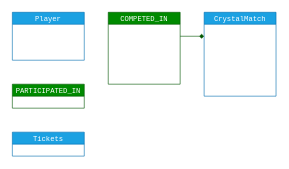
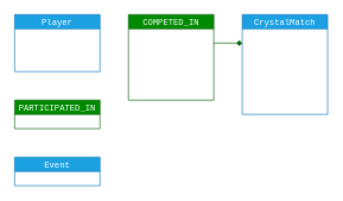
  <mxCell id="0" />
  <mxCell id="1" parent="0" />
  <mxCell id="2" value="CrystalMatch" style="swimlane;fontStyle=0;childLayout=stackLayout;horizontal=1;startSize=20;horizontalStack=0;resizeParent=1;resizeParentMax=0;resizeLast=0;collapsible=0;marginBottom=0;fontSize=12;strokeWidth=1;perimeterSpacing=0;swimlaneLine=1;rounded=0;shadow=0;glass=0;sketch=0;arcSize=25;fillColor=#1ba1e2;fontColor=#FFFFFF;strokeColor=#006EAF;fontFamily=Courier New;" parent="1" vertex="1"><mxGeometry x="340" y="20" width="120" height="140" as="geometry"><mxRectangle x="240" y="580" width="40" height="10" as="alternateBounds" /></mxGeometry></mxCell>
  <mxCell id="3" value="matchId" style="text;align=center;verticalAlign=middle;spacingLeft=4;spacingRight=4;overflow=hidden;rotatable=0;points=[[0,0.5],[1,0.5]];portConstraint=eastwest;fontSize=12;fontFamily=Courier New;labelPosition=center;verticalLabelPosition=middle;labelBackgroundColor=none;fontColor=#FFFFFF;" parent="2" vertex="1"><mxGeometry y="20" width="120" height="20" as="geometry" /></mxCell>
  <mxCell id="4" value="level" style="text;align=center;verticalAlign=middle;spacingLeft=4;spacingRight=4;overflow=hidden;rotatable=0;points=[[0,0.5],[1,0.5]];portConstraint=eastwest;fontSize=12;fontFamily=Courier New;labelPosition=center;verticalLabelPosition=middle;fontColor=#FFFFFF;labelBackgroundColor=none;" parent="2" vertex="1"><mxGeometry y="40" width="120" height="20" as="geometry" /></mxCell>
  <mxCell id="5" value="team9Tickets" style="text;align=center;verticalAlign=middle;spacingLeft=4;spacingRight=4;overflow=hidden;rotatable=0;points=[[0,0.5],[1,0.5]];portConstraint=eastwest;fontSize=12;fontFamily=Courier New;labelPosition=center;verticalLabelPosition=middle;fontColor=#FFFFFF;labelBackgroundColor=none;" parent="2" vertex="1"><mxGeometry y="60" width="120" height="20" as="geometry" /></mxCell>
  <mxCell id="6" value="team3Tickets" style="text;align=center;verticalAlign=middle;spacingLeft=4;spacingRight=4;overflow=hidden;rotatable=0;points=[[0,0.5],[1,0.5]];portConstraint=eastwest;fontSize=12;fontFamily=Courier New;labelPosition=center;verticalLabelPosition=middle;fontColor=#FFFFFF;labelBackgroundColor=none;" parent="2" vertex="1"><mxGeometry y="80" width="120" height="20" as="geometry" /></mxCell>
  <mxCell id="7" value="time" style="text;align=center;verticalAlign=middle;spacingLeft=4;spacingRight=4;overflow=hidden;rotatable=0;points=[[0,0.5],[1,0.5]];portConstraint=eastwest;fontSize=12;fontFamily=Courier New;labelPosition=center;verticalLabelPosition=middle;fontColor=#FFFFFF;labelBackgroundColor=none;" parent="2" vertex="1"><mxGeometry y="100" width="120" height="20" as="geometry" /></mxCell>
  <mxCell id="8" value="winner" style="text;align=center;verticalAlign=middle;spacingLeft=4;spacingRight=4;overflow=hidden;rotatable=0;points=[[0,0.5],[1,0.5]];portConstraint=eastwest;fontSize=12;fontFamily=Courier New;labelPosition=center;verticalLabelPosition=middle;fontColor=#FFFFFF;labelBackgroundColor=none;" parent="2" vertex="1"><mxGeometry y="120" width="120" height="20" as="geometry" /></mxCell>
  <mxCell id="9" value="Player" style="swimlane;fontStyle=0;childLayout=stackLayout;horizontal=1;startSize=20;horizontalStack=0;resizeParent=1;resizeParentMax=0;resizeLast=0;collapsible=0;marginBottom=0;fontSize=12;strokeWidth=1;perimeterSpacing=0;swimlaneLine=1;rounded=0;shadow=0;glass=0;sketch=0;arcSize=25;fillColor=#1ba1e2;fontColor=#FFFFFF;strokeColor=#006EAF;fontFamily=Courier New;" parent="1" vertex="1"><mxGeometry x="20" y="20" width="120" height="80" as="geometry"><mxRectangle x="240" y="580" width="40" height="10" as="alternateBounds" /></mxGeometry></mxCell>
  <mxCell id="10" value="playerId" style="text;align=center;verticalAlign=middle;spacingLeft=4;spacingRight=4;overflow=hidden;rotatable=0;points=[[0,0.5],[1,0.5]];portConstraint=eastwest;fontSize=12;fontFamily=Courier New;labelPosition=center;verticalLabelPosition=middle;labelBackgroundColor=none;fontColor=#FFFFFF;" parent="9" vertex="1"><mxGeometry y="20" width="120" height="20" as="geometry" /></mxCell>
  <mxCell id="11" value="name" style="text;align=center;verticalAlign=middle;spacingLeft=4;spacingRight=4;overflow=hidden;rotatable=0;points=[[0,0.5],[1,0.5]];portConstraint=eastwest;fontSize=12;fontFamily=Courier New;labelPosition=center;verticalLabelPosition=middle;fontColor=#FFFFFF;labelBackgroundColor=none;" parent="9" vertex="1"><mxGeometry y="40" width="120" height="20" as="geometry" /></mxCell>
  <mxCell id="12" value="displayName" style="text;align=center;verticalAlign=middle;spacingLeft=4;spacingRight=4;overflow=hidden;rotatable=0;points=[[0,0.5],[1,0.5]];portConstraint=eastwest;fontSize=12;fontFamily=Courier New;labelPosition=center;verticalLabelPosition=middle;fontColor=#FFFFFF;labelBackgroundColor=none;" parent="9" vertex="1"><mxGeometry y="60" width="120" height="20" as="geometry" /></mxCell>
  <mxCell id="13" value="" style="edgeStyle=none;html=1;fontFamily=Lucida Console;fontSize=3;entryX=0;entryY=0;entryDx=0;entryDy=0;entryPerimeter=0;startArrow=none;exitX=1;exitY=0;exitDx=0;exitDy=0;fillColor=#008a00;strokeColor=#005700;exitPerimeter=0;fontColor=#FFFFFF;endArrow=diamond;" parent="1" source="16" target="4" edge="1"><mxGeometry relative="1" as="geometry" /></mxCell>
  <mxCell id="14" value="COMPETED_IN" style="swimlane;fontStyle=0;childLayout=stackLayout;horizontal=1;startSize=20;horizontalStack=0;resizeParent=1;resizeParentMax=0;resizeLast=0;collapsible=0;marginBottom=0;fontSize=12;strokeWidth=1;perimeterSpacing=0;swimlaneLine=1;rounded=0;shadow=0;glass=0;sketch=0;arcSize=25;fillColor=#008a00;fontColor=#FFFFFF;strokeColor=#005700;fontFamily=Courier New;" parent="1" vertex="1"><mxGeometry x="180" y="20" width="120" height="120" as="geometry"><mxRectangle x="240" y="580" width="40" height="10" as="alternateBounds" /></mxGeometry></mxCell>
  <mxCell id="15" value="team" style="text;align=center;verticalAlign=middle;spacingLeft=4;spacingRight=4;overflow=hidden;rotatable=0;points=[[0,0.5],[1,0.5]];portConstraint=eastwest;fontSize=12;fontFamily=Courier New;labelPosition=center;verticalLabelPosition=middle;labelBackgroundColor=none;fontColor=#FFFFFF;" parent="14" vertex="1"><mxGeometry y="20" width="120" height="20" as="geometry" /></mxCell>
  <mxCell id="16" value="kills" style="text;align=center;verticalAlign=middle;spacingLeft=4;spacingRight=4;overflow=hidden;rotatable=0;points=[[0,0.5],[1,0.5]];portConstraint=eastwest;fontSize=12;fontFamily=Courier New;labelPosition=center;verticalLabelPosition=middle;fontColor=#FFFFFF;labelBackgroundColor=none;" parent="14" vertex="1"><mxGeometry y="40" width="120" height="20" as="geometry" /></mxCell>
  <mxCell id="17" value="deaths" style="text;align=center;verticalAlign=middle;spacingLeft=4;spacingRight=4;overflow=hidden;rotatable=0;points=[[0,0.5],[1,0.5]];portConstraint=eastwest;fontSize=12;fontFamily=Courier New;labelPosition=center;verticalLabelPosition=middle;fontColor=#FFFFFF;labelBackgroundColor=none;" parent="14" vertex="1"><mxGeometry y="60" width="120" height="20" as="geometry" /></mxCell>
  <mxCell id="18" value="healing" style="text;align=center;verticalAlign=middle;spacingLeft=4;spacingRight=4;overflow=hidden;rotatable=0;points=[[0,0.5],[1,0.5]];portConstraint=eastwest;fontSize=12;fontFamily=Courier New;labelPosition=center;verticalLabelPosition=middle;fontColor=#FFFFFF;labelBackgroundColor=none;" parent="14" vertex="1"><mxGeometry y="80" width="120" height="20" as="geometry" /></mxCell>
  <mxCell id="19" value="fame" style="text;align=center;verticalAlign=middle;spacingLeft=4;spacingRight=4;overflow=hidden;rotatable=0;points=[[0,0.5],[1,0.5]];portConstraint=eastwest;fontSize=12;fontFamily=Courier New;labelPosition=center;verticalLabelPosition=middle;fontColor=#FFFFFF;labelBackgroundColor=none;" parent="14" vertex="1"><mxGeometry y="100" width="120" height="20" as="geometry" /></mxCell>
- <mxCell id="20" value="Tickets" style="swimlane;fontStyle=0;childLayout=stackLayout;horizontal=1;startSize=20;horizontalStack=0;resizeParent=1;resizeParentMax=0;resizeLast=0;collapsible=0;marginBottom=0;fontSize=12;strokeWidth=1;perimeterSpacing=0;swimlaneLine=1;rounded=0;shadow=0;glass=0;sketch=0;arcSize=25;fillColor=#1ba1e2;fontColor=#FFFFFF;strokeColor=#006EAF;fontFamily=Courier New;" parent="1" vertex="1"><mxGeometry x="20" y="220" width="120" height="40" as="geometry"><mxRectangle x="240" y="580" width="40" height="10" as="alternateBounds" /></mxGeometry></mxCell>
+ <mxCell id="20" value="Event" style="swimlane;fontStyle=0;childLayout=stackLayout;horizontal=1;startSize=20;horizontalStack=0;resizeParent=1;resizeParentMax=0;resizeLast=0;collapsible=0;marginBottom=0;fontSize=12;strokeWidth=1;perimeterSpacing=0;swimlaneLine=1;rounded=0;shadow=0;glass=0;sketch=0;arcSize=25;fillColor=#1ba1e2;fontColor=#FFFFFF;strokeColor=#006EAF;fontFamily=Courier New;" parent="1" vertex="1"><mxGeometry x="20" y="220" width="120" height="40" as="geometry"><mxRectangle x="240" y="580" width="40" height="10" as="alternateBounds" /></mxGeometry></mxCell>
  <mxCell id="21" value="eventId" style="text;align=center;verticalAlign=middle;spacingLeft=4;spacingRight=4;overflow=hidden;rotatable=0;points=[[0,0.5],[1,0.5]];portConstraint=eastwest;fontSize=12;fontFamily=Courier New;labelPosition=center;verticalLabelPosition=middle;labelBackgroundColor=none;fontColor=#FFFFFF;" parent="20" vertex="1"><mxGeometry y="20" width="120" height="20" as="geometry" /></mxCell>
  <mxCell id="22" value="PARTICIPATED_IN" style="swimlane;fontStyle=0;childLayout=stackLayout;horizontal=1;startSize=20;horizontalStack=0;resizeParent=1;resizeParentMax=0;resizeLast=0;collapsible=0;marginBottom=0;fontSize=12;strokeWidth=1;perimeterSpacing=0;swimlaneLine=1;rounded=0;shadow=0;glass=0;sketch=0;arcSize=25;fillColor=#008a00;fontColor=#FFFFFF;strokeColor=#005700;fontFamily=Courier New;" parent="1" vertex="1"><mxGeometry x="20" y="140" width="120" height="40" as="geometry"><mxRectangle x="240" y="580" width="40" height="10" as="alternateBounds" /></mxGeometry></mxCell>
  <mxCell id="23" value="type" style="text;align=center;verticalAlign=middle;spacingLeft=4;spacingRight=4;overflow=hidden;rotatable=0;points=[[0,0.5],[1,0.5]];portConstraint=eastwest;fontSize=12;fontFamily=Courier New;labelPosition=center;verticalLabelPosition=middle;labelBackgroundColor=none;fontColor=#FFFFFF;" parent="22" vertex="1"><mxGeometry y="20" width="120" height="20" as="geometry" /></mxCell>
